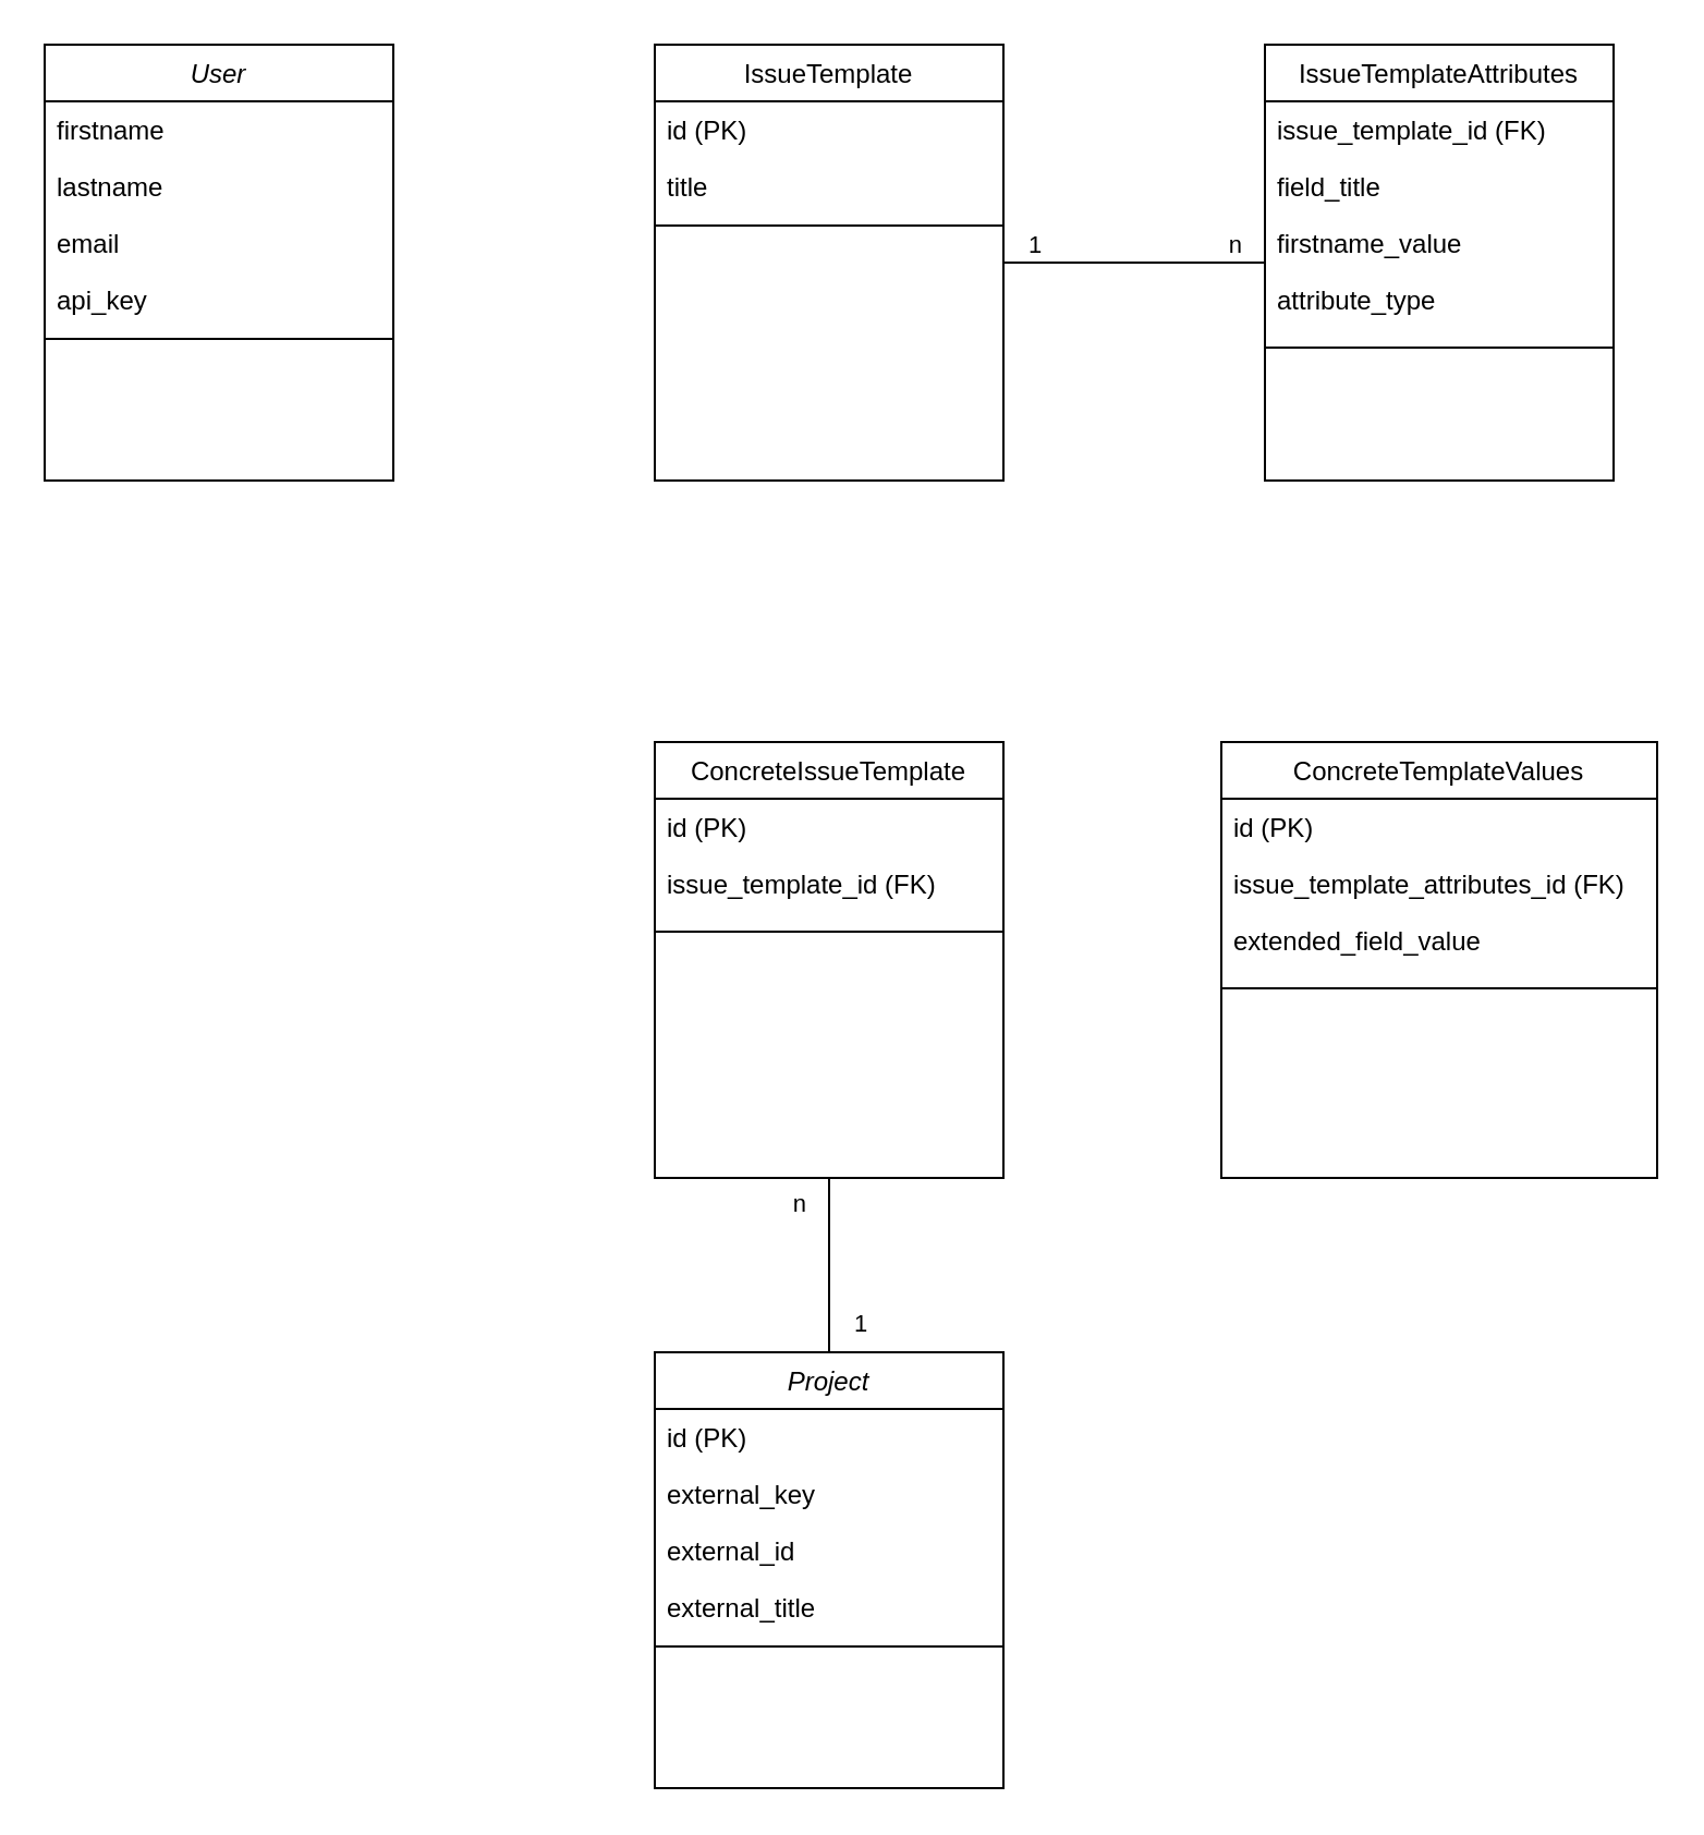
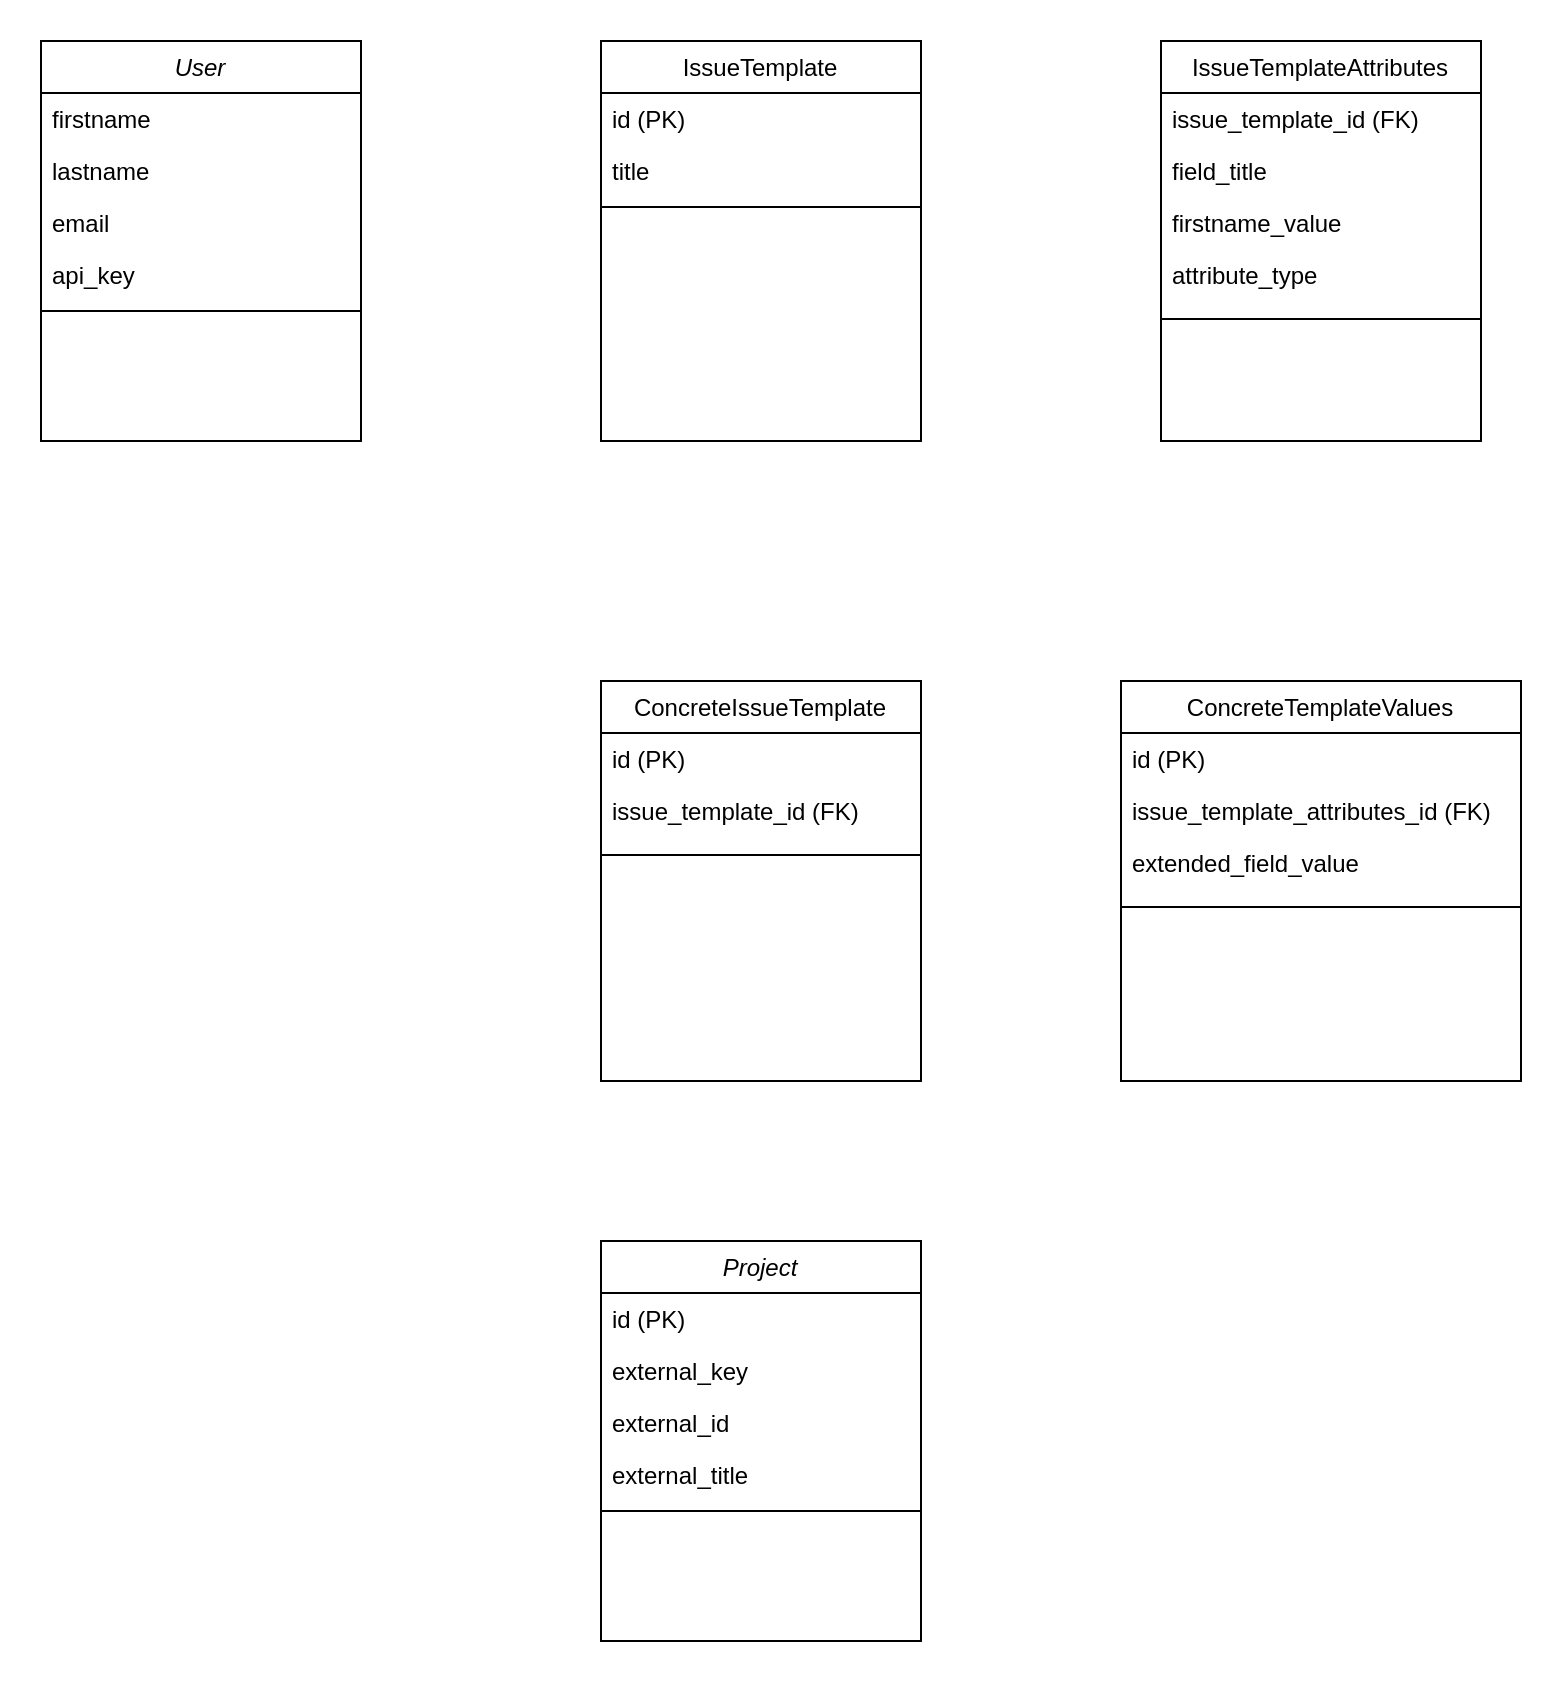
  <mxCell id="0" />
  <mxCell id="1" parent="0" />
  <mxCell id="2" value="User" style="swimlane;fontStyle=2;align=center;verticalAlign=top;childLayout=stackLayout;horizontal=1;startSize=26;horizontalStack=0;resizeParent=1;resizeLast=0;collapsible=1;marginBottom=0;rounded=0;shadow=0;strokeWidth=1;" parent="1" vertex="1"><mxGeometry x="20" y="20" width="160" height="200" as="geometry"><mxRectangle x="230" y="140" width="160" height="26" as="alternateBounds" /></mxGeometry></mxCell>
  <mxCell id="3" value="firstname" style="text;align=left;verticalAlign=top;spacingLeft=4;spacingRight=4;overflow=hidden;rotatable=0;points=[[0,0.5],[1,0.5]];portConstraint=eastwest;" parent="2" vertex="1"><mxGeometry y="26" width="160" height="26" as="geometry" /></mxCell>
  <mxCell id="4" value="lastname" style="text;align=left;verticalAlign=top;spacingLeft=4;spacingRight=4;overflow=hidden;rotatable=0;points=[[0,0.5],[1,0.5]];portConstraint=eastwest;rounded=0;shadow=0;html=0;" parent="2" vertex="1"><mxGeometry y="52" width="160" height="26" as="geometry" /></mxCell>
  <mxCell id="5" value="email" style="text;align=left;verticalAlign=top;spacingLeft=4;spacingRight=4;overflow=hidden;rotatable=0;points=[[0,0.5],[1,0.5]];portConstraint=eastwest;rounded=0;shadow=0;html=0;" parent="2" vertex="1"><mxGeometry y="78" width="160" height="26" as="geometry" /></mxCell>
  <mxCell id="6" value="api_key" style="text;align=left;verticalAlign=top;spacingLeft=4;spacingRight=4;overflow=hidden;rotatable=0;points=[[0,0.5],[1,0.5]];portConstraint=eastwest;rounded=0;shadow=0;html=0;" parent="2" vertex="1"><mxGeometry y="104" width="160" height="26" as="geometry" /></mxCell>
  <mxCell id="7" value="" style="line;html=1;strokeWidth=1;align=left;verticalAlign=middle;spacingTop=-1;spacingLeft=3;spacingRight=3;rotatable=0;labelPosition=right;points=[];portConstraint=eastwest;" parent="2" vertex="1"><mxGeometry y="130" width="160" height="10" as="geometry" /></mxCell>
  <mxCell id="8" value="IssueTemplate" style="swimlane;fontStyle=0;align=center;verticalAlign=top;childLayout=stackLayout;horizontal=1;startSize=26;horizontalStack=0;resizeParent=1;resizeLast=0;collapsible=1;marginBottom=0;rounded=0;shadow=0;strokeWidth=1;" parent="1" vertex="1"><mxGeometry x="300" y="20" width="160" height="200" as="geometry"><mxRectangle x="550" y="140" width="160" height="26" as="alternateBounds" /></mxGeometry></mxCell>
  <mxCell id="9" value="id (PK)" style="text;align=left;verticalAlign=top;spacingLeft=4;spacingRight=4;overflow=hidden;rotatable=0;points=[[0,0.5],[1,0.5]];portConstraint=eastwest;" vertex="1" parent="8"><mxGeometry y="26" width="160" height="26" as="geometry" /></mxCell>
  <mxCell id="10" value="title" style="text;align=left;verticalAlign=top;spacingLeft=4;spacingRight=4;overflow=hidden;rotatable=0;points=[[0,0.5],[1,0.5]];portConstraint=eastwest;" parent="8" vertex="1"><mxGeometry y="52" width="160" height="26" as="geometry" /></mxCell>
  <mxCell id="11" value="" style="line;html=1;strokeWidth=1;align=left;verticalAlign=middle;spacingTop=-1;spacingLeft=3;spacingRight=3;rotatable=0;labelPosition=right;points=[];portConstraint=eastwest;" parent="8" vertex="1"><mxGeometry y="78" width="160" height="10" as="geometry" /></mxCell>
  <mxCell id="12" value="Project" style="swimlane;fontStyle=2;align=center;verticalAlign=top;childLayout=stackLayout;horizontal=1;startSize=26;horizontalStack=0;resizeParent=1;resizeLast=0;collapsible=1;marginBottom=0;rounded=0;shadow=0;strokeWidth=1;" parent="1" vertex="1"><mxGeometry x="300" y="620" width="160" height="200" as="geometry"><mxRectangle x="230" y="140" width="160" height="26" as="alternateBounds" /></mxGeometry></mxCell>
  <mxCell id="13" value="id (PK)" style="text;align=left;verticalAlign=top;spacingLeft=4;spacingRight=4;overflow=hidden;rotatable=0;points=[[0,0.5],[1,0.5]];portConstraint=eastwest;rounded=0;shadow=0;html=0;" vertex="1" parent="12"><mxGeometry y="26" width="160" height="26" as="geometry" /></mxCell>
  <mxCell id="14" value="external_key" style="text;align=left;verticalAlign=top;spacingLeft=4;spacingRight=4;overflow=hidden;rotatable=0;points=[[0,0.5],[1,0.5]];portConstraint=eastwest;rounded=0;shadow=0;html=0;" parent="12" vertex="1"><mxGeometry y="52" width="160" height="26" as="geometry" /></mxCell>
  <mxCell id="15" value="external_id" style="text;align=left;verticalAlign=top;spacingLeft=4;spacingRight=4;overflow=hidden;rotatable=0;points=[[0,0.5],[1,0.5]];portConstraint=eastwest;rounded=0;shadow=0;html=0;" parent="12" vertex="1"><mxGeometry y="78" width="160" height="26" as="geometry" /></mxCell>
  <mxCell id="16" value="external_title" style="text;align=left;verticalAlign=top;spacingLeft=4;spacingRight=4;overflow=hidden;rotatable=0;points=[[0,0.5],[1,0.5]];portConstraint=eastwest;rounded=0;shadow=0;html=0;" vertex="1" parent="12"><mxGeometry y="104" width="160" height="26" as="geometry" /></mxCell>
  <mxCell id="17" value="" style="line;html=1;strokeWidth=1;align=left;verticalAlign=middle;spacingTop=-1;spacingLeft=3;spacingRight=3;rotatable=0;labelPosition=right;points=[];portConstraint=eastwest;" parent="12" vertex="1"><mxGeometry y="130" width="160" height="10" as="geometry" /></mxCell>
  <mxCell id="18" value="ConcreteIssueTemplate" style="swimlane;fontStyle=0;align=center;verticalAlign=top;childLayout=stackLayout;horizontal=1;startSize=26;horizontalStack=0;resizeParent=1;resizeLast=0;collapsible=1;marginBottom=0;rounded=0;shadow=0;strokeWidth=1;" vertex="1" parent="1"><mxGeometry x="300" y="340" width="160" height="200" as="geometry"><mxRectangle x="550" y="140" width="160" height="26" as="alternateBounds" /></mxGeometry></mxCell>
  <mxCell id="19" value="id (PK)" style="text;align=left;verticalAlign=top;spacingLeft=4;spacingRight=4;overflow=hidden;rotatable=0;points=[[0,0.5],[1,0.5]];portConstraint=eastwest;" vertex="1" parent="18"><mxGeometry y="26" width="160" height="26" as="geometry" /></mxCell>
  <mxCell id="20" value="issue_template_id (FK)" style="text;align=left;verticalAlign=top;spacingLeft=4;spacingRight=4;overflow=hidden;rotatable=0;points=[[0,0.5],[1,0.5]];portConstraint=eastwest;" vertex="1" parent="18"><mxGeometry y="52" width="160" height="26" as="geometry" /></mxCell>
  <mxCell id="21" value="" style="line;html=1;strokeWidth=1;align=left;verticalAlign=middle;spacingTop=-1;spacingLeft=3;spacingRight=3;rotatable=0;labelPosition=right;points=[];portConstraint=eastwest;" vertex="1" parent="18"><mxGeometry y="78" width="160" height="18" as="geometry" /></mxCell>
- <mxCell id="22" value="" style="endArrow=none;html=1;edgeStyle=orthogonalEdgeStyle;rounded=0;startSize=26;entryX=0.5;entryY=1;entryDx=0;entryDy=0;exitX=0.5;exitY=0;exitDx=0;exitDy=0;" edge="1" parent="1" source="12" target="18"><mxGeometry relative="1" as="geometry"><mxPoint x="880" y="335" as="sourcePoint" /><mxPoint x="700" y="515" as="targetPoint" /><Array as="points" /></mxGeometry></mxCell>
- <mxCell id="23" value="1" style="edgeLabel;resizable=0;html=1;align=left;verticalAlign=bottom;rounded=0;shadow=0;startSize=26;strokeWidth=1;" connectable="0" vertex="1" parent="22"><mxGeometry x="-1" relative="1" as="geometry"><mxPoint x="10" y="-5" as="offset" /></mxGeometry></mxCell>
- <mxCell id="24" value="n" style="edgeLabel;resizable=0;html=1;align=right;verticalAlign=bottom;rounded=0;shadow=0;startSize=26;strokeWidth=1;" connectable="0" vertex="1" parent="22"><mxGeometry x="1" relative="1" as="geometry"><mxPoint x="-10" y="20" as="offset" /></mxGeometry></mxCell>
  <mxCell id="25" value="ConcreteTemplateValues" style="swimlane;fontStyle=0;align=center;verticalAlign=top;childLayout=stackLayout;horizontal=1;startSize=26;horizontalStack=0;resizeParent=1;resizeLast=0;collapsible=1;marginBottom=0;rounded=0;shadow=0;strokeWidth=1;" vertex="1" parent="1"><mxGeometry x="560" y="340" width="200" height="200" as="geometry"><mxRectangle x="360" y="440" width="160" height="26" as="alternateBounds" /></mxGeometry></mxCell>
  <mxCell id="26" value="id (PK)" style="text;align=left;verticalAlign=top;spacingLeft=4;spacingRight=4;overflow=hidden;rotatable=0;points=[[0,0.5],[1,0.5]];portConstraint=eastwest;" vertex="1" parent="25"><mxGeometry y="26" width="200" height="26" as="geometry" /></mxCell>
  <mxCell id="27" value="issue_template_attributes_id (FK)" style="text;align=left;verticalAlign=top;spacingLeft=4;spacingRight=4;overflow=hidden;rotatable=0;points=[[0,0.5],[1,0.5]];portConstraint=eastwest;" vertex="1" parent="25"><mxGeometry y="52" width="200" height="26" as="geometry" /></mxCell>
  <mxCell id="28" value="extended_field_value" style="text;align=left;verticalAlign=top;spacingLeft=4;spacingRight=4;overflow=hidden;rotatable=0;points=[[0,0.5],[1,0.5]];portConstraint=eastwest;" vertex="1" parent="25"><mxGeometry y="78" width="200" height="26" as="geometry" /></mxCell>
  <mxCell id="29" value="" style="line;html=1;strokeWidth=1;align=left;verticalAlign=middle;spacingTop=-1;spacingLeft=3;spacingRight=3;rotatable=0;labelPosition=right;points=[];portConstraint=eastwest;" vertex="1" parent="25"><mxGeometry y="104" width="200" height="18" as="geometry" /></mxCell>
  <mxCell id="30" value="IssueTemplateAttributes" style="swimlane;fontStyle=0;align=center;verticalAlign=top;childLayout=stackLayout;horizontal=1;startSize=26;horizontalStack=0;resizeParent=1;resizeLast=0;collapsible=1;marginBottom=0;rounded=0;shadow=0;strokeWidth=1;" vertex="1" parent="1"><mxGeometry x="580" y="20" width="160" height="200" as="geometry"><mxRectangle x="550" y="140" width="160" height="26" as="alternateBounds" /></mxGeometry></mxCell>
  <mxCell id="31" value="issue_template_id (FK)" style="text;align=left;verticalAlign=top;spacingLeft=4;spacingRight=4;overflow=hidden;rotatable=0;points=[[0,0.5],[1,0.5]];portConstraint=eastwest;" vertex="1" parent="30"><mxGeometry y="26" width="160" height="26" as="geometry" /></mxCell>
  <mxCell id="32" value="field_title" style="text;align=left;verticalAlign=top;spacingLeft=4;spacingRight=4;overflow=hidden;rotatable=0;points=[[0,0.5],[1,0.5]];portConstraint=eastwest;" vertex="1" parent="30"><mxGeometry y="52" width="160" height="26" as="geometry" /></mxCell>
  <mxCell id="33" value="firstname_value" style="text;align=left;verticalAlign=top;spacingLeft=4;spacingRight=4;overflow=hidden;rotatable=0;points=[[0,0.5],[1,0.5]];portConstraint=eastwest;" vertex="1" parent="30"><mxGeometry y="78" width="160" height="26" as="geometry" /></mxCell>
  <mxCell id="34" value="attribute_type" style="text;align=left;verticalAlign=top;spacingLeft=4;spacingRight=4;overflow=hidden;rotatable=0;points=[[0,0.5],[1,0.5]];portConstraint=eastwest;" vertex="1" parent="30"><mxGeometry y="104" width="160" height="26" as="geometry" /></mxCell>
  <mxCell id="35" value="" style="line;html=1;strokeWidth=1;align=left;verticalAlign=middle;spacingTop=-1;spacingLeft=3;spacingRight=3;rotatable=0;labelPosition=right;points=[];portConstraint=eastwest;" vertex="1" parent="30"><mxGeometry y="130" width="160" height="18" as="geometry" /></mxCell>
- <mxCell id="36" value="" style="endArrow=none;html=1;edgeStyle=orthogonalEdgeStyle;rounded=0;startSize=26;entryX=0;entryY=0.5;entryDx=0;entryDy=0;exitX=1;exitY=0.5;exitDx=0;exitDy=0;" edge="1" parent="1" source="8" target="30"><mxGeometry relative="1" as="geometry"><mxPoint x="370" y="140" as="sourcePoint" /><mxPoint x="530" y="140" as="targetPoint" /></mxGeometry></mxCell>
- <mxCell id="37" value="1" style="edgeLabel;resizable=0;html=1;align=left;verticalAlign=bottom;rounded=0;shadow=0;startSize=26;strokeWidth=1;" connectable="0" vertex="1" parent="36"><mxGeometry x="-1" relative="1" as="geometry"><mxPoint x="10" as="offset" /></mxGeometry></mxCell>
- <mxCell id="38" value="n" style="edgeLabel;resizable=0;html=1;align=right;verticalAlign=bottom;rounded=0;shadow=0;startSize=26;strokeWidth=1;" connectable="0" vertex="1" parent="36"><mxGeometry x="1" relative="1" as="geometry"><mxPoint x="-10" as="offset" /></mxGeometry></mxCell>
